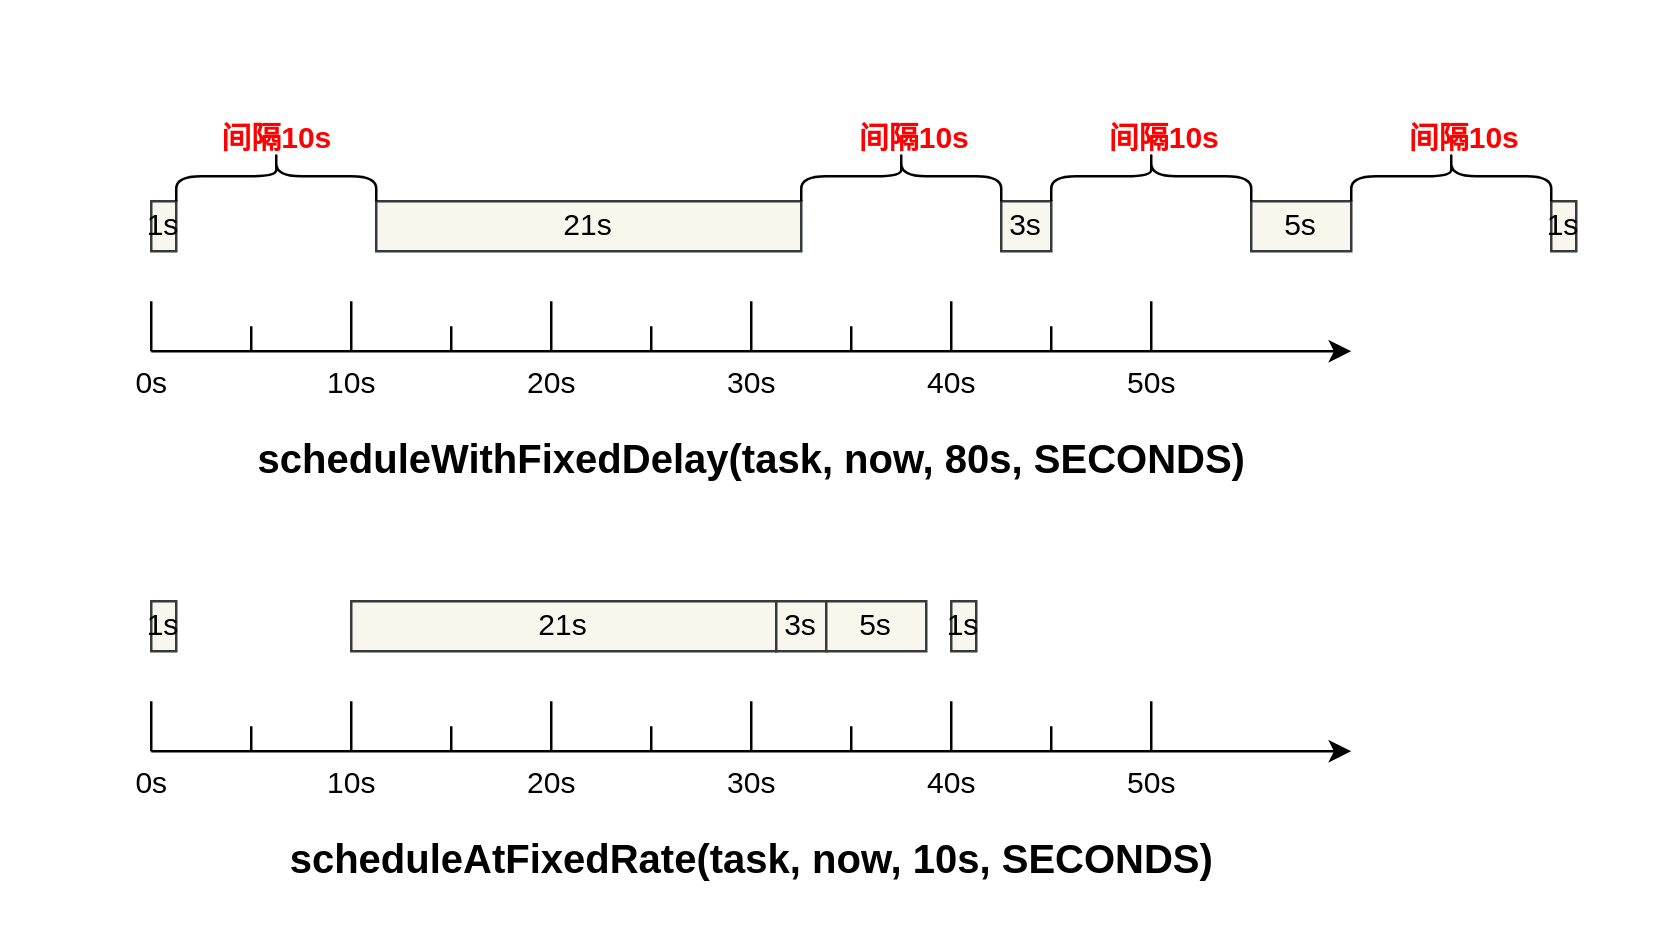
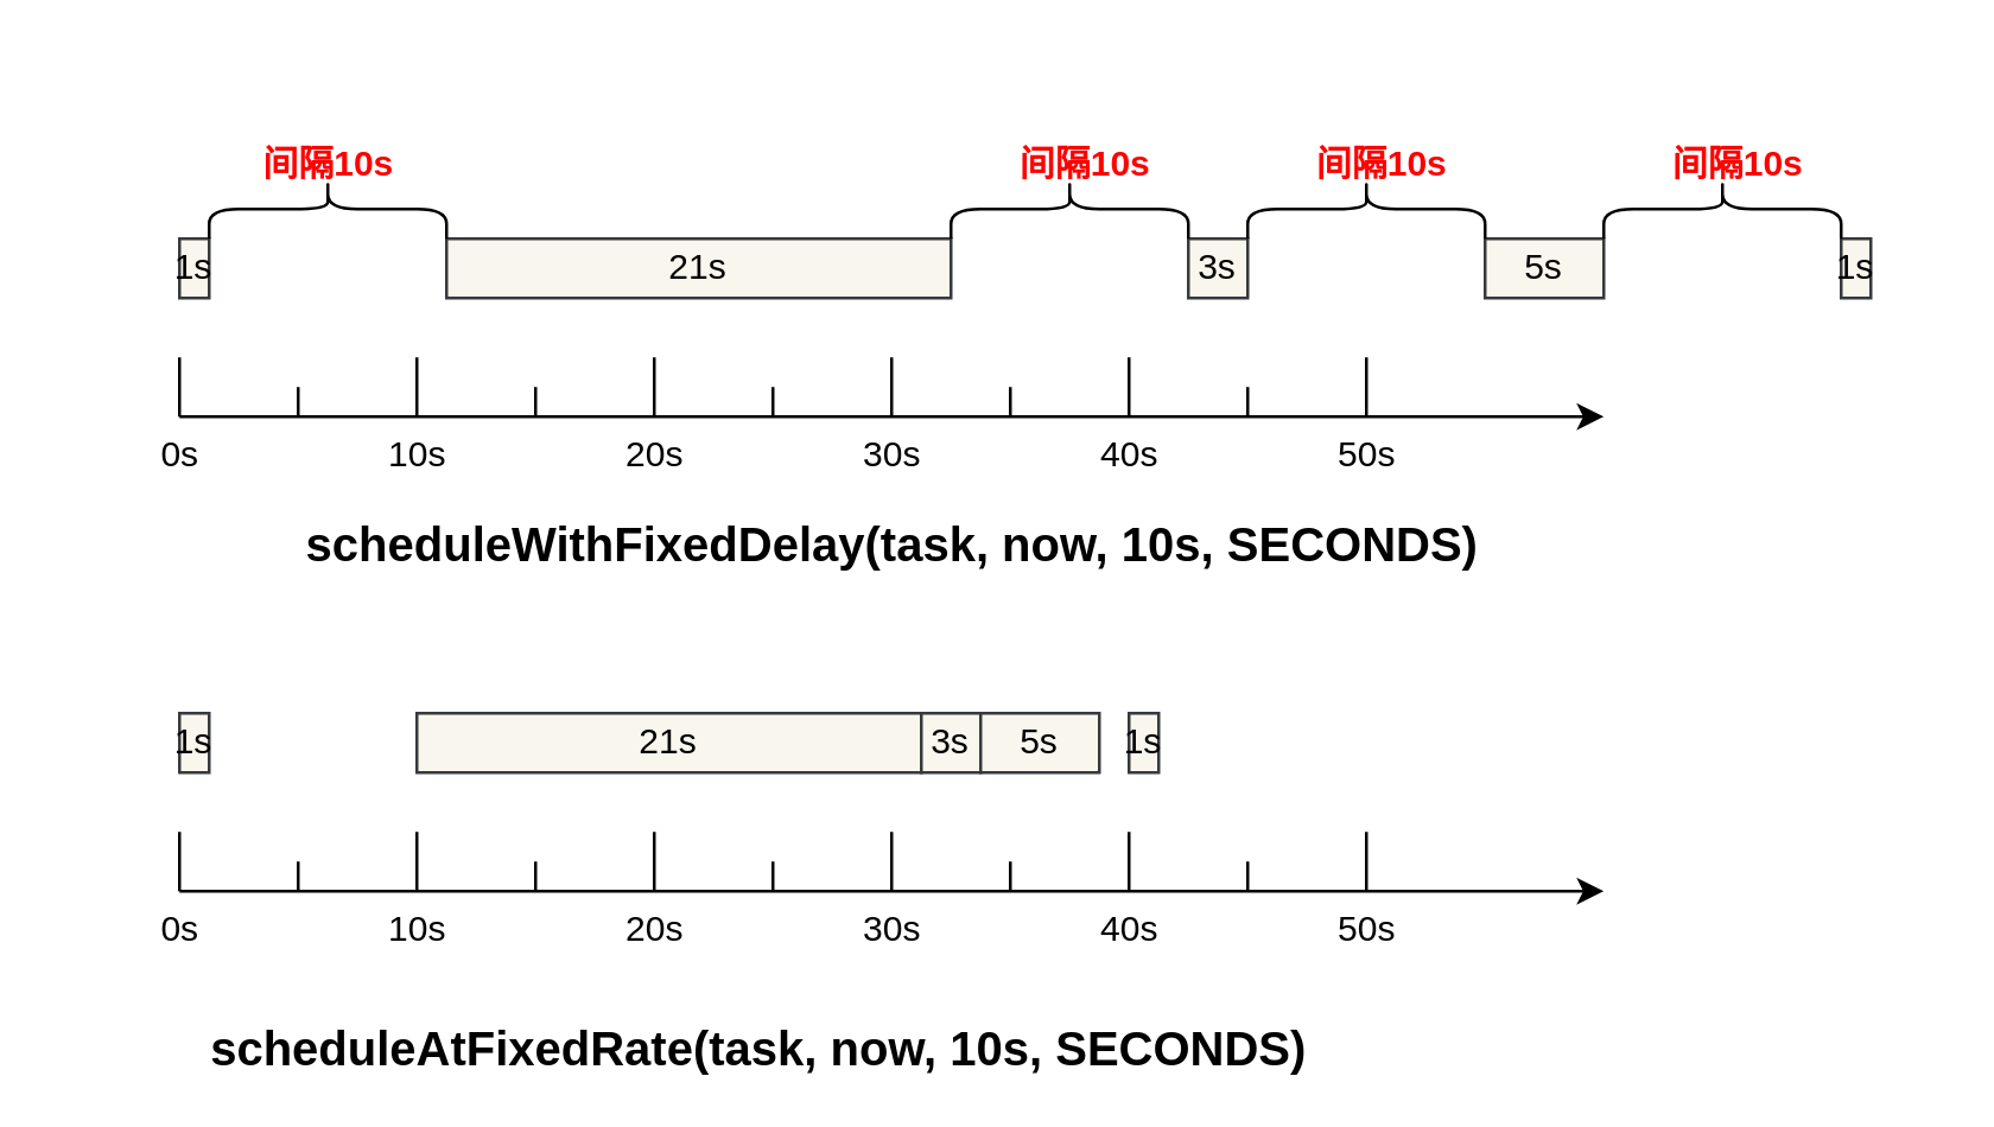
  <mxCell id="0" />
  <mxCell id="1" parent="0" />
  <mxCell id="2" value="" style="group" parent="1" vertex="1" connectable="0"><mxGeometry x="40" y="120" width="500" height="48" as="geometry" /></mxCell>
  <mxCell id="3" value="" style="endArrow=classic;html=1;rounded=0;" parent="2" edge="1"><mxGeometry width="50" height="50" relative="1" as="geometry"><mxPoint x="20" y="20" as="sourcePoint" /><mxPoint x="500" y="20" as="targetPoint" /></mxGeometry></mxCell>
  <mxCell id="4" value="" style="endArrow=none;html=1;rounded=0;" parent="2" edge="1"><mxGeometry width="50" height="50" relative="1" as="geometry"><mxPoint x="20" y="20" as="sourcePoint" /><mxPoint x="20" as="targetPoint" /></mxGeometry></mxCell>
  <mxCell id="5" value="" style="endArrow=none;html=1;rounded=0;" parent="2" edge="1"><mxGeometry width="50" height="50" relative="1" as="geometry"><mxPoint x="60" y="20" as="sourcePoint" /><mxPoint x="60" y="10" as="targetPoint" /></mxGeometry></mxCell>
  <mxCell id="6" value="" style="endArrow=none;html=1;rounded=0;" parent="2" edge="1"><mxGeometry width="50" height="50" relative="1" as="geometry"><mxPoint x="100" y="20" as="sourcePoint" /><mxPoint x="100" as="targetPoint" /></mxGeometry></mxCell>
  <mxCell id="7" value="" style="endArrow=none;html=1;rounded=0;" parent="2" edge="1"><mxGeometry width="50" height="50" relative="1" as="geometry"><mxPoint x="140" y="20" as="sourcePoint" /><mxPoint x="140" y="10" as="targetPoint" /></mxGeometry></mxCell>
  <mxCell id="8" value="" style="endArrow=none;html=1;rounded=0;" parent="2" edge="1"><mxGeometry width="50" height="50" relative="1" as="geometry"><mxPoint x="180" y="20" as="sourcePoint" /><mxPoint x="180" as="targetPoint" /></mxGeometry></mxCell>
  <mxCell id="9" value="" style="endArrow=none;html=1;rounded=0;" parent="2" edge="1"><mxGeometry width="50" height="50" relative="1" as="geometry"><mxPoint x="220" y="20" as="sourcePoint" /><mxPoint x="220" y="10" as="targetPoint" /></mxGeometry></mxCell>
  <mxCell id="10" value="" style="endArrow=none;html=1;rounded=0;" parent="2" edge="1"><mxGeometry width="50" height="50" relative="1" as="geometry"><mxPoint x="260" y="20" as="sourcePoint" /><mxPoint x="260" as="targetPoint" /></mxGeometry></mxCell>
  <mxCell id="11" value="" style="endArrow=none;html=1;rounded=0;" parent="2" edge="1"><mxGeometry width="50" height="50" relative="1" as="geometry"><mxPoint x="300" y="20" as="sourcePoint" /><mxPoint x="300" y="10" as="targetPoint" /></mxGeometry></mxCell>
  <mxCell id="12" value="" style="endArrow=none;html=1;rounded=0;" parent="2" edge="1"><mxGeometry width="50" height="50" relative="1" as="geometry"><mxPoint x="340" y="20" as="sourcePoint" /><mxPoint x="340" as="targetPoint" /></mxGeometry></mxCell>
  <mxCell id="13" value="0s" style="text;html=1;align=center;verticalAlign=middle;resizable=0;points=[];autosize=1;strokeColor=none;fillColor=none;" parent="2" vertex="1"><mxGeometry y="18" width="40" height="30" as="geometry" /></mxCell>
  <mxCell id="14" value="10s" style="text;html=1;align=center;verticalAlign=middle;resizable=0;points=[];autosize=1;strokeColor=none;fillColor=none;" parent="2" vertex="1"><mxGeometry x="80" y="18" width="40" height="30" as="geometry" /></mxCell>
  <mxCell id="15" value="20s" style="text;html=1;align=center;verticalAlign=middle;resizable=0;points=[];autosize=1;strokeColor=none;fillColor=none;" parent="2" vertex="1"><mxGeometry x="160" y="18" width="40" height="30" as="geometry" /></mxCell>
  <mxCell id="16" value="30s" style="text;html=1;align=center;verticalAlign=middle;resizable=0;points=[];autosize=1;strokeColor=none;fillColor=none;" parent="2" vertex="1"><mxGeometry x="240" y="18" width="40" height="30" as="geometry" /></mxCell>
  <mxCell id="17" value="40s" style="text;html=1;align=center;verticalAlign=middle;resizable=0;points=[];autosize=1;strokeColor=none;fillColor=none;" parent="2" vertex="1"><mxGeometry x="320" y="18" width="40" height="30" as="geometry" /></mxCell>
  <mxCell id="18" value="" style="endArrow=none;html=1;rounded=0;" parent="2" edge="1"><mxGeometry width="50" height="50" relative="1" as="geometry"><mxPoint x="380" y="20" as="sourcePoint" /><mxPoint x="380" y="10" as="targetPoint" /></mxGeometry></mxCell>
  <mxCell id="19" value="" style="endArrow=none;html=1;rounded=0;" parent="2" edge="1"><mxGeometry width="50" height="50" relative="1" as="geometry"><mxPoint x="420" y="20" as="sourcePoint" /><mxPoint x="420" as="targetPoint" /></mxGeometry></mxCell>
  <mxCell id="20" value="50s" style="text;html=1;align=center;verticalAlign=middle;resizable=0;points=[];autosize=1;strokeColor=none;fillColor=none;" parent="2" vertex="1"><mxGeometry x="400" y="18" width="40" height="30" as="geometry" /></mxCell>
  <mxCell id="21" value="1s" style="rounded=0;whiteSpace=wrap;html=1;fillColor=#f9f7ed;strokeColor=#36393d;" parent="1" vertex="1"><mxGeometry x="60" y="80" width="10" height="20" as="geometry" /></mxCell>
  <mxCell id="22" value="21s" style="rounded=0;whiteSpace=wrap;html=1;fillColor=#f9f7ed;strokeColor=#36393d;" parent="1" vertex="1"><mxGeometry x="150" y="80" width="170" height="20" as="geometry" /></mxCell>
  <mxCell id="23" value="3s" style="rounded=0;whiteSpace=wrap;html=1;fillColor=#f9f7ed;strokeColor=#36393d;" parent="1" vertex="1"><mxGeometry x="400" y="80" width="20" height="20" as="geometry" /></mxCell>
  <mxCell id="24" value="5s" style="rounded=0;whiteSpace=wrap;html=1;fillColor=#f9f7ed;strokeColor=#36393d;" parent="1" vertex="1"><mxGeometry x="500" y="80" width="40" height="20" as="geometry" /></mxCell>
  <mxCell id="25" value="1s" style="rounded=0;whiteSpace=wrap;html=1;fillColor=#f9f7ed;strokeColor=#36393d;" parent="1" vertex="1"><mxGeometry x="620" y="80" width="10" height="20" as="geometry" /></mxCell>
  <mxCell id="26" value="" style="shape=curlyBracket;whiteSpace=wrap;html=1;rounded=1;labelPosition=left;verticalLabelPosition=middle;align=right;verticalAlign=middle;direction=south;" parent="1" vertex="1"><mxGeometry x="70" y="60" width="80" height="20" as="geometry" /></mxCell>
  <mxCell id="27" value="间隔10s" style="text;html=1;align=center;verticalAlign=middle;resizable=0;points=[];autosize=1;strokeColor=none;fillColor=none;fontColor=#FF0000;fontStyle=1" parent="1" vertex="1"><mxGeometry x="75" y="40" width="70" height="30" as="geometry" /></mxCell>
  <mxCell id="28" value="" style="group" parent="1" vertex="1" connectable="0"><mxGeometry x="40" y="270" width="500" height="58" as="geometry" /></mxCell>
  <mxCell id="29" value="0s" style="text;html=1;align=center;verticalAlign=middle;resizable=0;points=[];autosize=1;strokeColor=none;fillColor=none;" parent="28" vertex="1"><mxGeometry y="28" width="40" height="30" as="geometry" /></mxCell>
  <mxCell id="30" value="" style="endArrow=classic;html=1;rounded=0;" parent="28" edge="1"><mxGeometry width="50" height="50" relative="1" as="geometry"><mxPoint x="20" y="30" as="sourcePoint" /><mxPoint x="500" y="30" as="targetPoint" /></mxGeometry></mxCell>
  <mxCell id="31" value="" style="endArrow=none;html=1;rounded=0;" parent="28" edge="1"><mxGeometry width="50" height="50" relative="1" as="geometry"><mxPoint x="20" y="30" as="sourcePoint" /><mxPoint x="20" y="10" as="targetPoint" /></mxGeometry></mxCell>
  <mxCell id="32" value="" style="endArrow=none;html=1;rounded=0;" parent="28" edge="1"><mxGeometry width="50" height="50" relative="1" as="geometry"><mxPoint x="60" y="30" as="sourcePoint" /><mxPoint x="60" y="20" as="targetPoint" /></mxGeometry></mxCell>
  <mxCell id="33" value="" style="endArrow=none;html=1;rounded=0;" parent="28" edge="1"><mxGeometry width="50" height="50" relative="1" as="geometry"><mxPoint x="100" y="30" as="sourcePoint" /><mxPoint x="100" y="10" as="targetPoint" /></mxGeometry></mxCell>
  <mxCell id="34" value="" style="endArrow=none;html=1;rounded=0;" parent="28" edge="1"><mxGeometry width="50" height="50" relative="1" as="geometry"><mxPoint x="140" y="30" as="sourcePoint" /><mxPoint x="140" y="20" as="targetPoint" /></mxGeometry></mxCell>
  <mxCell id="35" value="" style="endArrow=none;html=1;rounded=0;" parent="28" edge="1"><mxGeometry width="50" height="50" relative="1" as="geometry"><mxPoint x="180" y="30" as="sourcePoint" /><mxPoint x="180" y="10" as="targetPoint" /></mxGeometry></mxCell>
  <mxCell id="36" value="" style="endArrow=none;html=1;rounded=0;" parent="28" edge="1"><mxGeometry width="50" height="50" relative="1" as="geometry"><mxPoint x="220" y="30" as="sourcePoint" /><mxPoint x="220" y="20" as="targetPoint" /></mxGeometry></mxCell>
  <mxCell id="37" value="" style="endArrow=none;html=1;rounded=0;" parent="28" edge="1"><mxGeometry width="50" height="50" relative="1" as="geometry"><mxPoint x="260" y="30" as="sourcePoint" /><mxPoint x="260" y="10" as="targetPoint" /></mxGeometry></mxCell>
  <mxCell id="38" value="" style="endArrow=none;html=1;rounded=0;" parent="28" edge="1"><mxGeometry width="50" height="50" relative="1" as="geometry"><mxPoint x="300" y="30" as="sourcePoint" /><mxPoint x="300" y="20" as="targetPoint" /></mxGeometry></mxCell>
  <mxCell id="39" value="" style="endArrow=none;html=1;rounded=0;" parent="28" edge="1"><mxGeometry width="50" height="50" relative="1" as="geometry"><mxPoint x="340" y="30" as="sourcePoint" /><mxPoint x="340" y="10" as="targetPoint" /></mxGeometry></mxCell>
  <mxCell id="40" value="10s" style="text;html=1;align=center;verticalAlign=middle;resizable=0;points=[];autosize=1;strokeColor=none;fillColor=none;" parent="28" vertex="1"><mxGeometry x="80" y="28" width="40" height="30" as="geometry" /></mxCell>
  <mxCell id="41" value="20s" style="text;html=1;align=center;verticalAlign=middle;resizable=0;points=[];autosize=1;strokeColor=none;fillColor=none;" parent="28" vertex="1"><mxGeometry x="160" y="28" width="40" height="30" as="geometry" /></mxCell>
  <mxCell id="42" value="30s" style="text;html=1;align=center;verticalAlign=middle;resizable=0;points=[];autosize=1;strokeColor=none;fillColor=none;" parent="28" vertex="1"><mxGeometry x="240" y="28" width="40" height="30" as="geometry" /></mxCell>
  <mxCell id="43" value="40s" style="text;html=1;align=center;verticalAlign=middle;resizable=0;points=[];autosize=1;strokeColor=none;fillColor=none;" parent="28" vertex="1"><mxGeometry x="320" y="28" width="40" height="30" as="geometry" /></mxCell>
  <mxCell id="44" value="" style="endArrow=none;html=1;rounded=0;" parent="28" edge="1"><mxGeometry width="50" height="50" relative="1" as="geometry"><mxPoint x="380" y="30" as="sourcePoint" /><mxPoint x="380" y="20" as="targetPoint" /></mxGeometry></mxCell>
  <mxCell id="45" value="" style="endArrow=none;html=1;rounded=0;" parent="28" edge="1"><mxGeometry width="50" height="50" relative="1" as="geometry"><mxPoint x="420" y="30" as="sourcePoint" /><mxPoint x="420" y="10" as="targetPoint" /></mxGeometry></mxCell>
  <mxCell id="46" value="50s" style="text;html=1;align=center;verticalAlign=middle;resizable=0;points=[];autosize=1;strokeColor=none;fillColor=none;" parent="28" vertex="1"><mxGeometry x="400" y="28" width="40" height="30" as="geometry" /></mxCell>
  <mxCell id="47" value="1s" style="rounded=0;whiteSpace=wrap;html=1;fillColor=#f9f7ed;strokeColor=#36393d;" parent="28" vertex="1"><mxGeometry x="20" y="-30" width="10" height="20" as="geometry" /></mxCell>
  <mxCell id="48" value="21s" style="rounded=0;whiteSpace=wrap;html=1;fillColor=#f9f7ed;strokeColor=#36393d;" parent="28" vertex="1"><mxGeometry x="100" y="-30" width="170" height="20" as="geometry" /></mxCell>
  <mxCell id="49" value="3s" style="rounded=0;whiteSpace=wrap;html=1;fillColor=#f9f7ed;strokeColor=#36393d;" parent="28" vertex="1"><mxGeometry x="270" y="-30" width="20" height="20" as="geometry" /></mxCell>
  <mxCell id="50" value="5s" style="rounded=0;whiteSpace=wrap;html=1;fillColor=#f9f7ed;strokeColor=#36393d;" parent="28" vertex="1"><mxGeometry x="290" y="-30" width="40" height="20" as="geometry" /></mxCell>
  <mxCell id="51" value="1s" style="rounded=0;whiteSpace=wrap;html=1;fillColor=#f9f7ed;strokeColor=#36393d;" parent="28" vertex="1"><mxGeometry x="340" y="-30" width="10" height="20" as="geometry" /></mxCell>
- <mxCell id="52" value="scheduleWithFixedDelay(task, now, 80s, SECONDS)" style="text;html=1;align=center;verticalAlign=middle;resizable=0;points=[];autosize=1;strokeColor=none;fillColor=none;fontSize=16;fontStyle=1" parent="1" vertex="1"><mxGeometry x="90" y="168" width="420" height="30" as="geometry" /></mxCell>
- <mxCell id="53" value="scheduleAtFixedRate(task, now, 10s, SECONDS)" style="text;html=1;align=center;verticalAlign=middle;resizable=0;points=[];autosize=1;strokeColor=none;fillColor=none;fontSize=16;fontStyle=1" parent="1" vertex="1"><mxGeometry x="105" y="328" width="390" height="30" as="geometry" /></mxCell>
+ <mxCell id="52" value="scheduleWithFixedDelay(task, now, 10s, SECONDS)" style="text;html=1;align=center;verticalAlign=middle;resizable=0;points=[];autosize=1;strokeColor=none;fillColor=none;fontSize=16;fontStyle=1" parent="1" vertex="1"><mxGeometry x="90" y="168" width="420" height="30" as="geometry" /></mxCell>
+ <mxCell id="53" value="scheduleAtFixedRate(task, now, 10s, SECONDS)" style="text;html=1;align=center;verticalAlign=middle;resizable=0;points=[];autosize=1;strokeColor=none;fillColor=none;fontSize=16;fontStyle=1" parent="1" vertex="1"><mxGeometry x="60" y="338" width="390" height="30" as="geometry" /></mxCell>
  <mxCell id="54" value="" style="shape=curlyBracket;whiteSpace=wrap;html=1;rounded=1;labelPosition=left;verticalLabelPosition=middle;align=right;verticalAlign=middle;direction=south;" parent="1" vertex="1"><mxGeometry x="320" y="60" width="80" height="20" as="geometry" /></mxCell>
  <mxCell id="55" value="间隔10s" style="text;html=1;align=center;verticalAlign=middle;resizable=0;points=[];autosize=1;strokeColor=none;fillColor=none;fontColor=#FF0000;fontStyle=1" parent="1" vertex="1"><mxGeometry x="330" y="40" width="70" height="30" as="geometry" /></mxCell>
  <mxCell id="56" value="" style="shape=curlyBracket;whiteSpace=wrap;html=1;rounded=1;labelPosition=left;verticalLabelPosition=middle;align=right;verticalAlign=middle;direction=south;" parent="1" vertex="1"><mxGeometry x="420" y="60" width="80" height="20" as="geometry" /></mxCell>
  <mxCell id="57" value="间隔10s" style="text;html=1;align=center;verticalAlign=middle;resizable=0;points=[];autosize=1;strokeColor=none;fillColor=none;fontColor=#FF0000;fontStyle=1" parent="1" vertex="1"><mxGeometry x="430" y="40" width="70" height="30" as="geometry" /></mxCell>
  <mxCell id="58" value="" style="shape=curlyBracket;whiteSpace=wrap;html=1;rounded=1;labelPosition=left;verticalLabelPosition=middle;align=right;verticalAlign=middle;direction=south;" parent="1" vertex="1"><mxGeometry x="540" y="60" width="80" height="20" as="geometry" /></mxCell>
  <mxCell id="59" value="间隔10s" style="text;html=1;align=center;verticalAlign=middle;resizable=0;points=[];autosize=1;strokeColor=none;fillColor=none;fontColor=#FF0000;fontStyle=1" parent="1" vertex="1"><mxGeometry x="550" y="40" width="70" height="30" as="geometry" /></mxCell>
  <mxCell id="60" value="nxt" style="text;html=1;align=center;verticalAlign=middle;resizable=0;points=[];autosize=1;strokeColor=none;fillColor=none;fontColor=#FFFFFF;" parent="1" vertex="1"><mxGeometry x="20" y="20" width="40" height="30" as="geometry" /></mxCell>
  <mxCell id="61" value="nxt" style="text;html=1;align=center;verticalAlign=middle;resizable=0;points=[];autosize=1;strokeColor=none;fillColor=none;fontColor=#FFFFFF;" parent="1" vertex="1"><mxGeometry x="610" y="328" width="40" height="30" as="geometry" /></mxCell>
